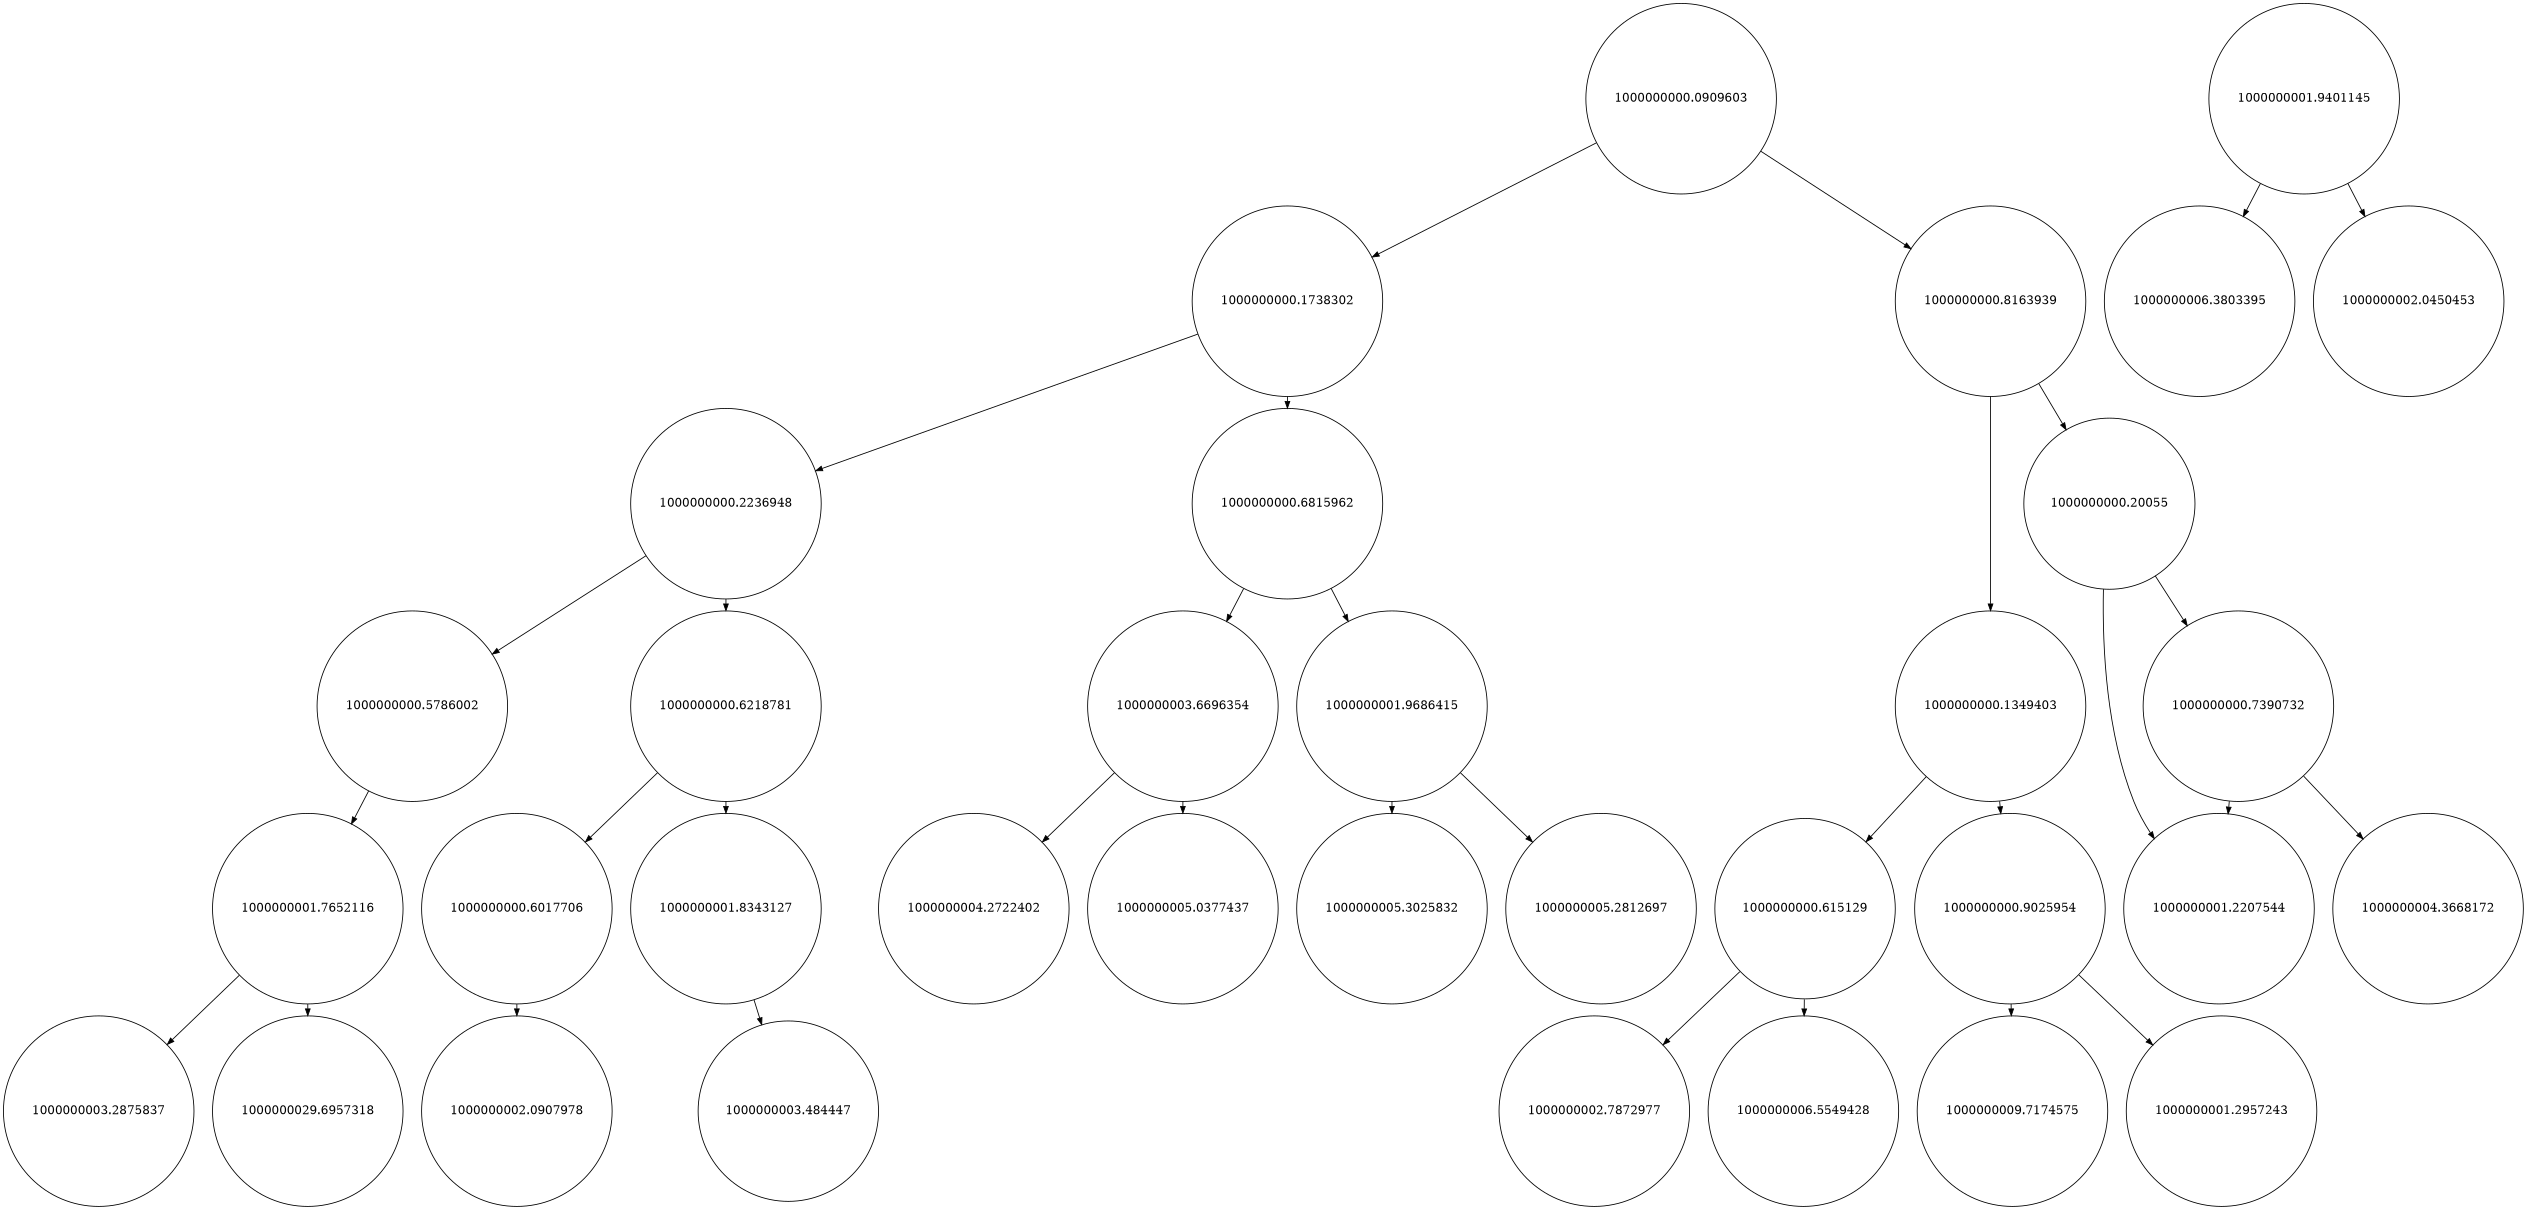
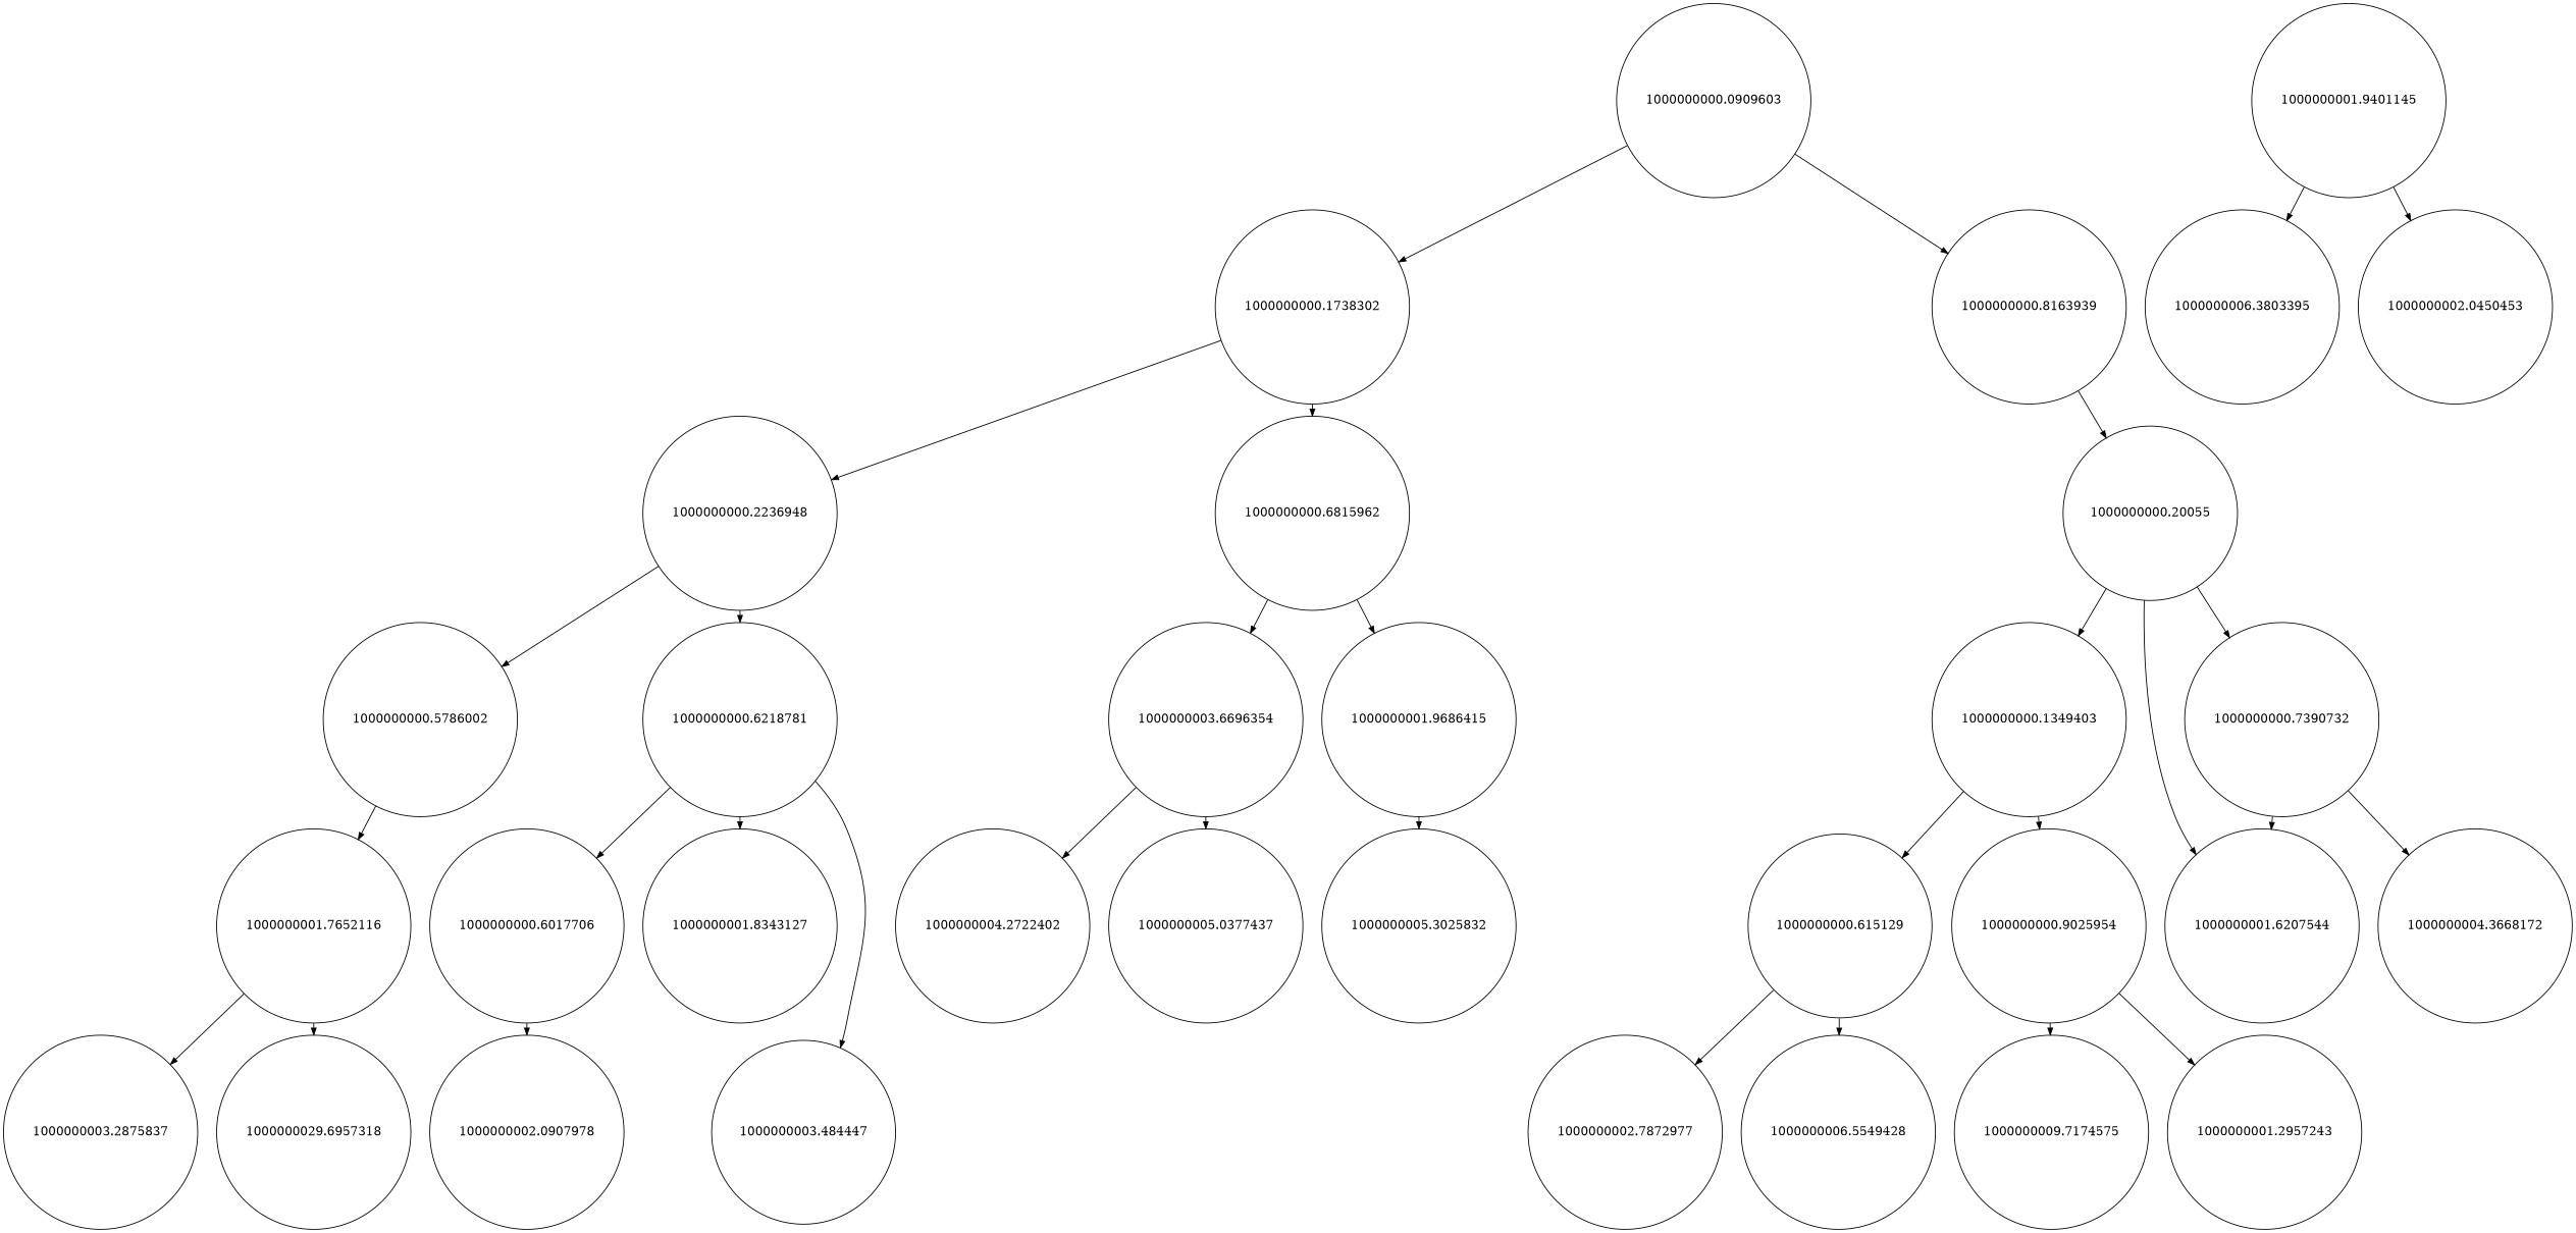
  digraph {
    nodesep=0.3
    ranksep=0.2
    node [shape=circle]
    edge [arrowsize=0.8 side=left]
    n1 [label=1000000000.0909603]
    n2 [label=1000000000.1738302]
    n3 [label=1000000000.8163939]
    n4 [label=1000000000.2236948]
    n5 [label=1000000000.6815962]
    n6 [label=1000000000.20055]
    n7 [label=1000000000.1349403]
    n8 [label=1000000000.5786002]
    n9 [label=1000000000.6218781]
    n10 [label=1000000003.6696354]
    n11 [label=1000000001.9686415]
    n12 [label=1000000000.7390732]
-   n13 [label=1000000001.2207544]
+   n13 [label=1000000001.6207544]
    n14 [label=1000000000.615129]
    n15 [label=1000000000.9025954]
    n16 [label=1000000001.7652116]
    n17 [label=1000000000.6017706]
    n18 [label=1000000001.8343127]
    n19 [label=1000000003.484447]
    n20 [label=1000000004.2722402]
    n21 [label=1000000005.0377437]
    n22 [label=1000000005.3025832]
-   n23 [label=1000000005.2812697]
    n24 [label=1000000004.3668172]
    n25 [label=1000000001.9401145]
    n26 [label=1000000006.3803395]
    n27 [label=1000000002.0450453]
    n28 [label=1000000002.7872977]
    n29 [label=1000000006.5549428]
    n30 [label=1000000009.7174575]
    n31 [label=1000000001.2957243]
    n32 [label=1000000003.2875837]
    n33 [label=1000000029.6957318]
    n34 [label=1000000002.0907978]
    n1 -> n2
    n1 -> n3 [side=""]
    n2 -> n4
    n2 -> n5 [side=""]
    n3 -> n6
-   n3 -> n7 [side=""]
+   n6 -> n7 [side=""]
    n4 -> n8
    n4 -> n9 [side=""]
    n5 -> n10
    n5 -> n11 [side=""]
    n6 -> n12
    n6 -> n13 [side=""]
    n7 -> n14
    n7 -> n15 [side=""]
    n8 -> n16
    n9 -> n17 [side=""]
    n9 -> n18
-   n18 -> n19 [side=""]
+   n9 -> n19 [side=""]
    n10 -> n20
    n10 -> n21 [side=""]
    n11 -> n22
-   n11 -> n23 [side=""]
    n12 -> n13 [side=""]
    n12 -> n24
    n14 -> n28
    n14 -> n29 [side=""]
    n15 -> n30
    n15 -> n31 [side=""]
    n16 -> n32
    n16 -> n33 [side=""]
    n17 -> n34
    n25 -> n26
    n25 -> n27 [side=""]
  }
